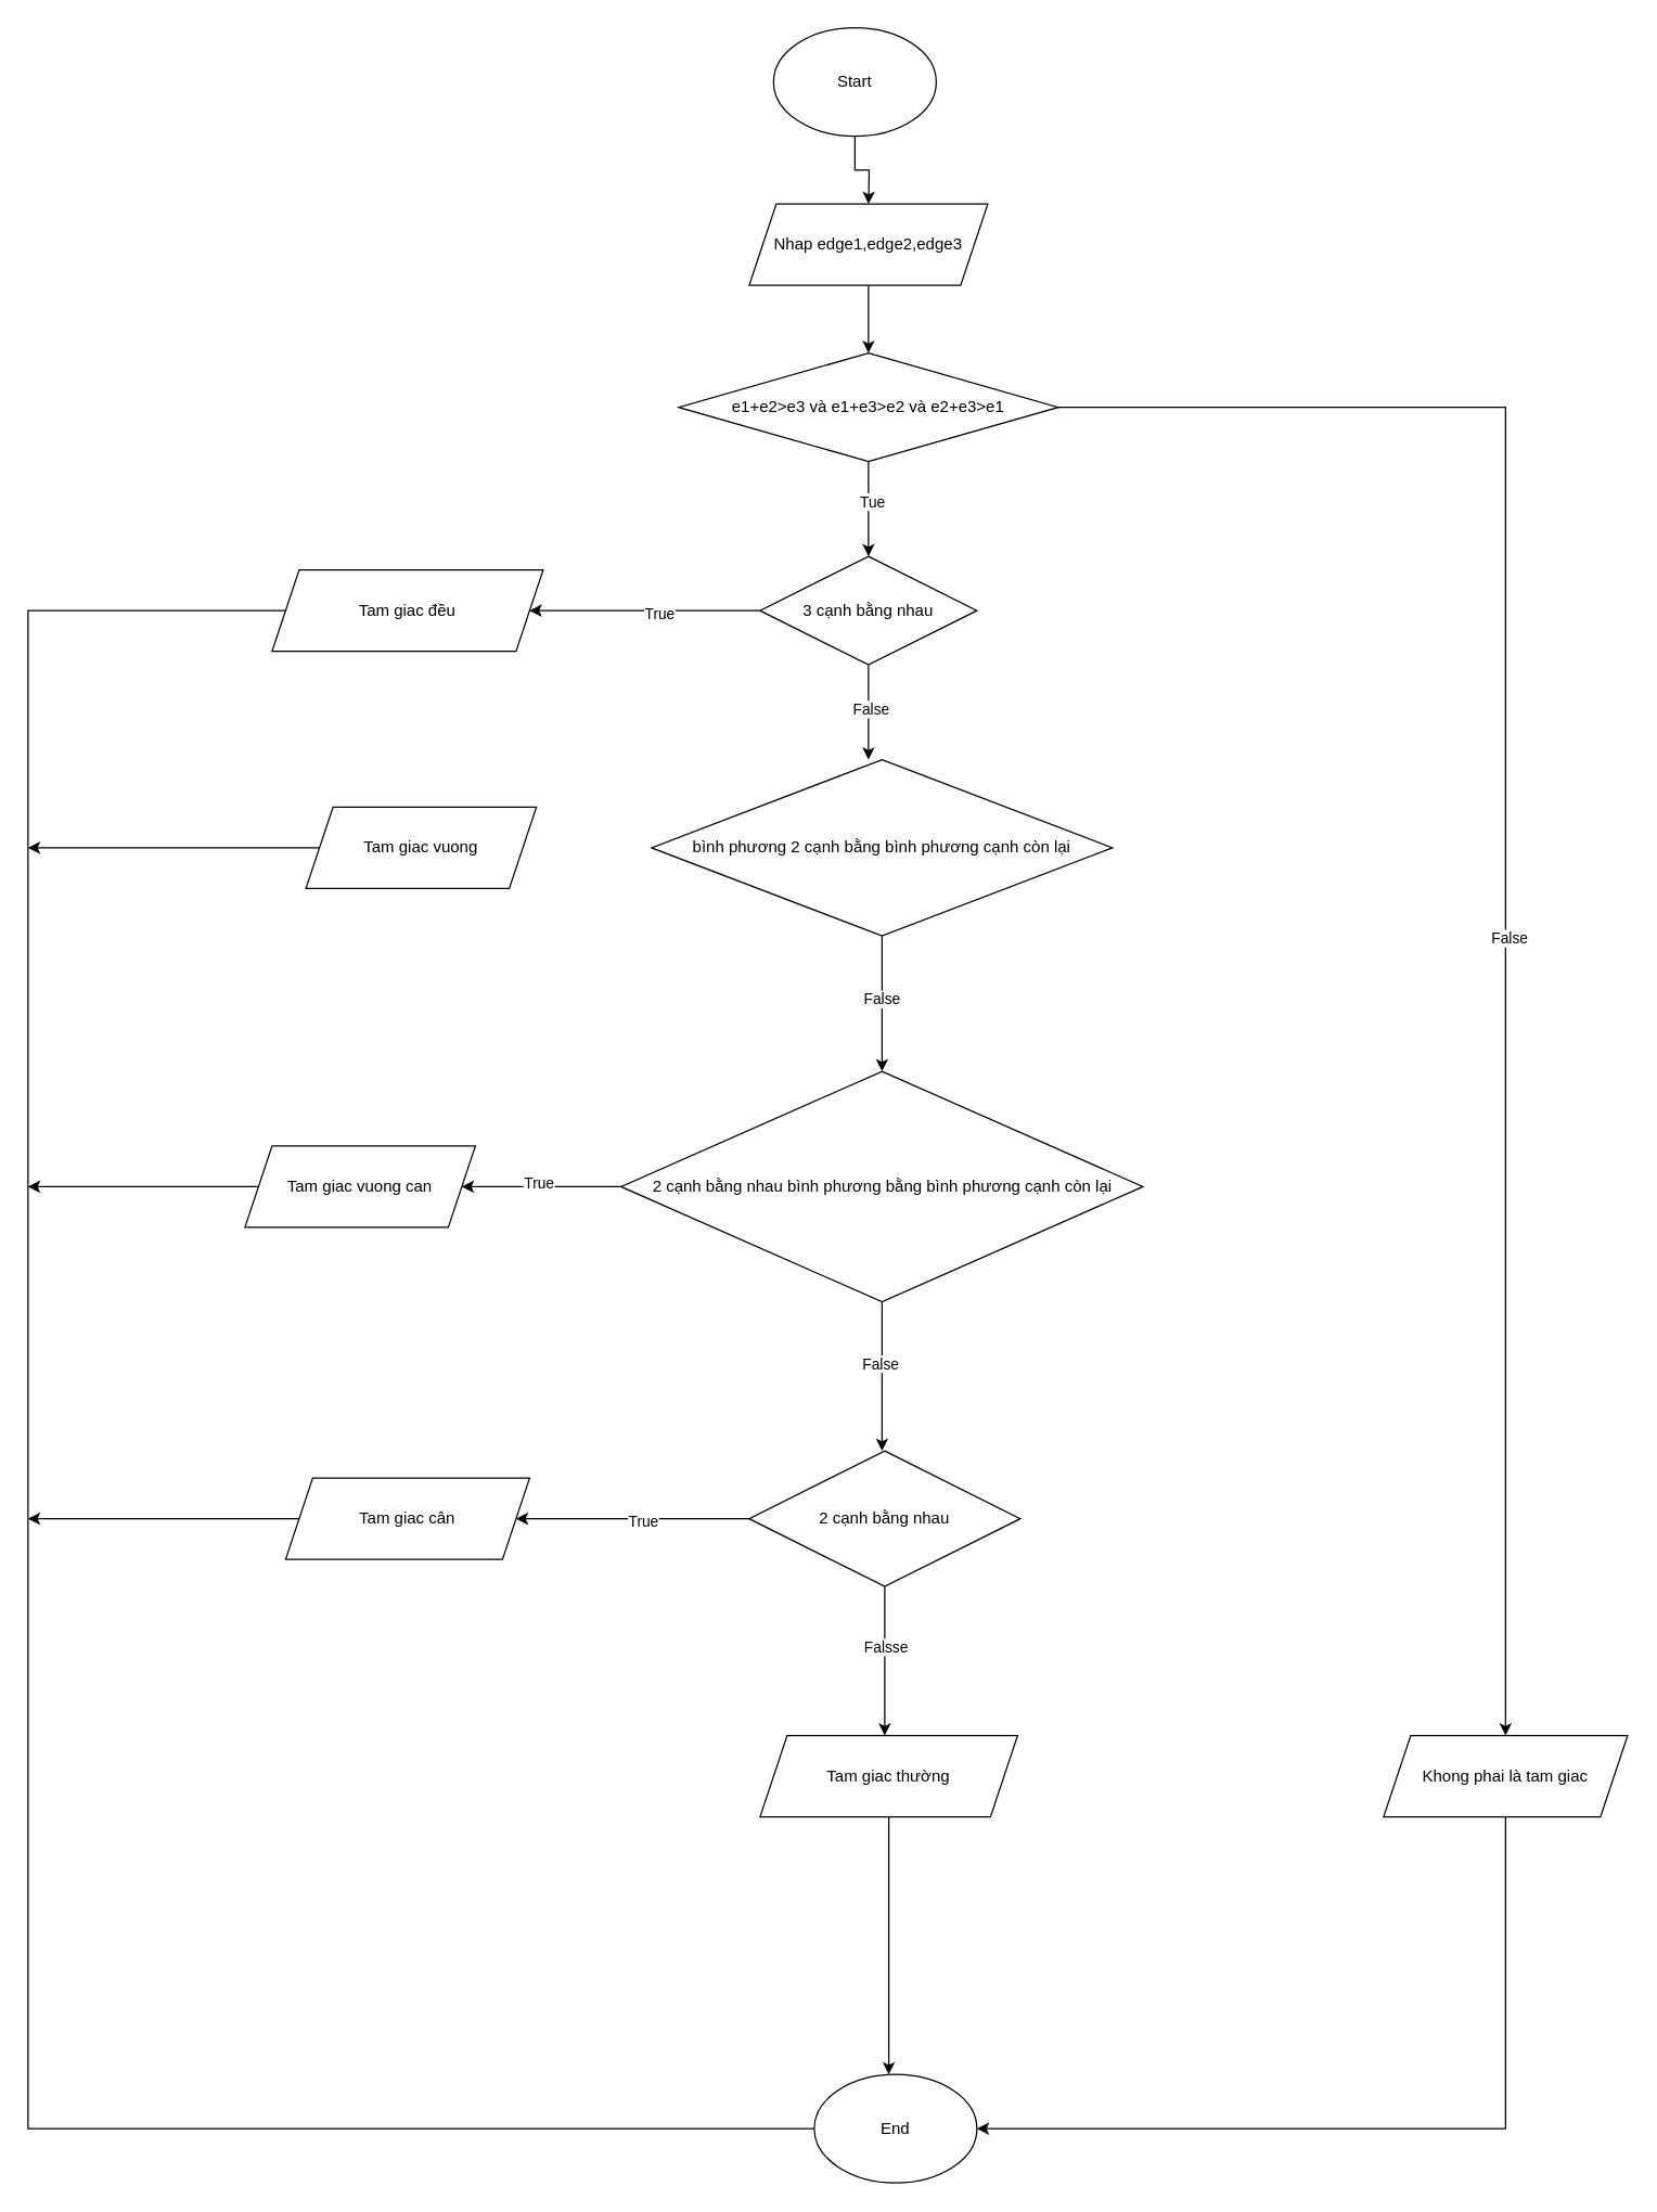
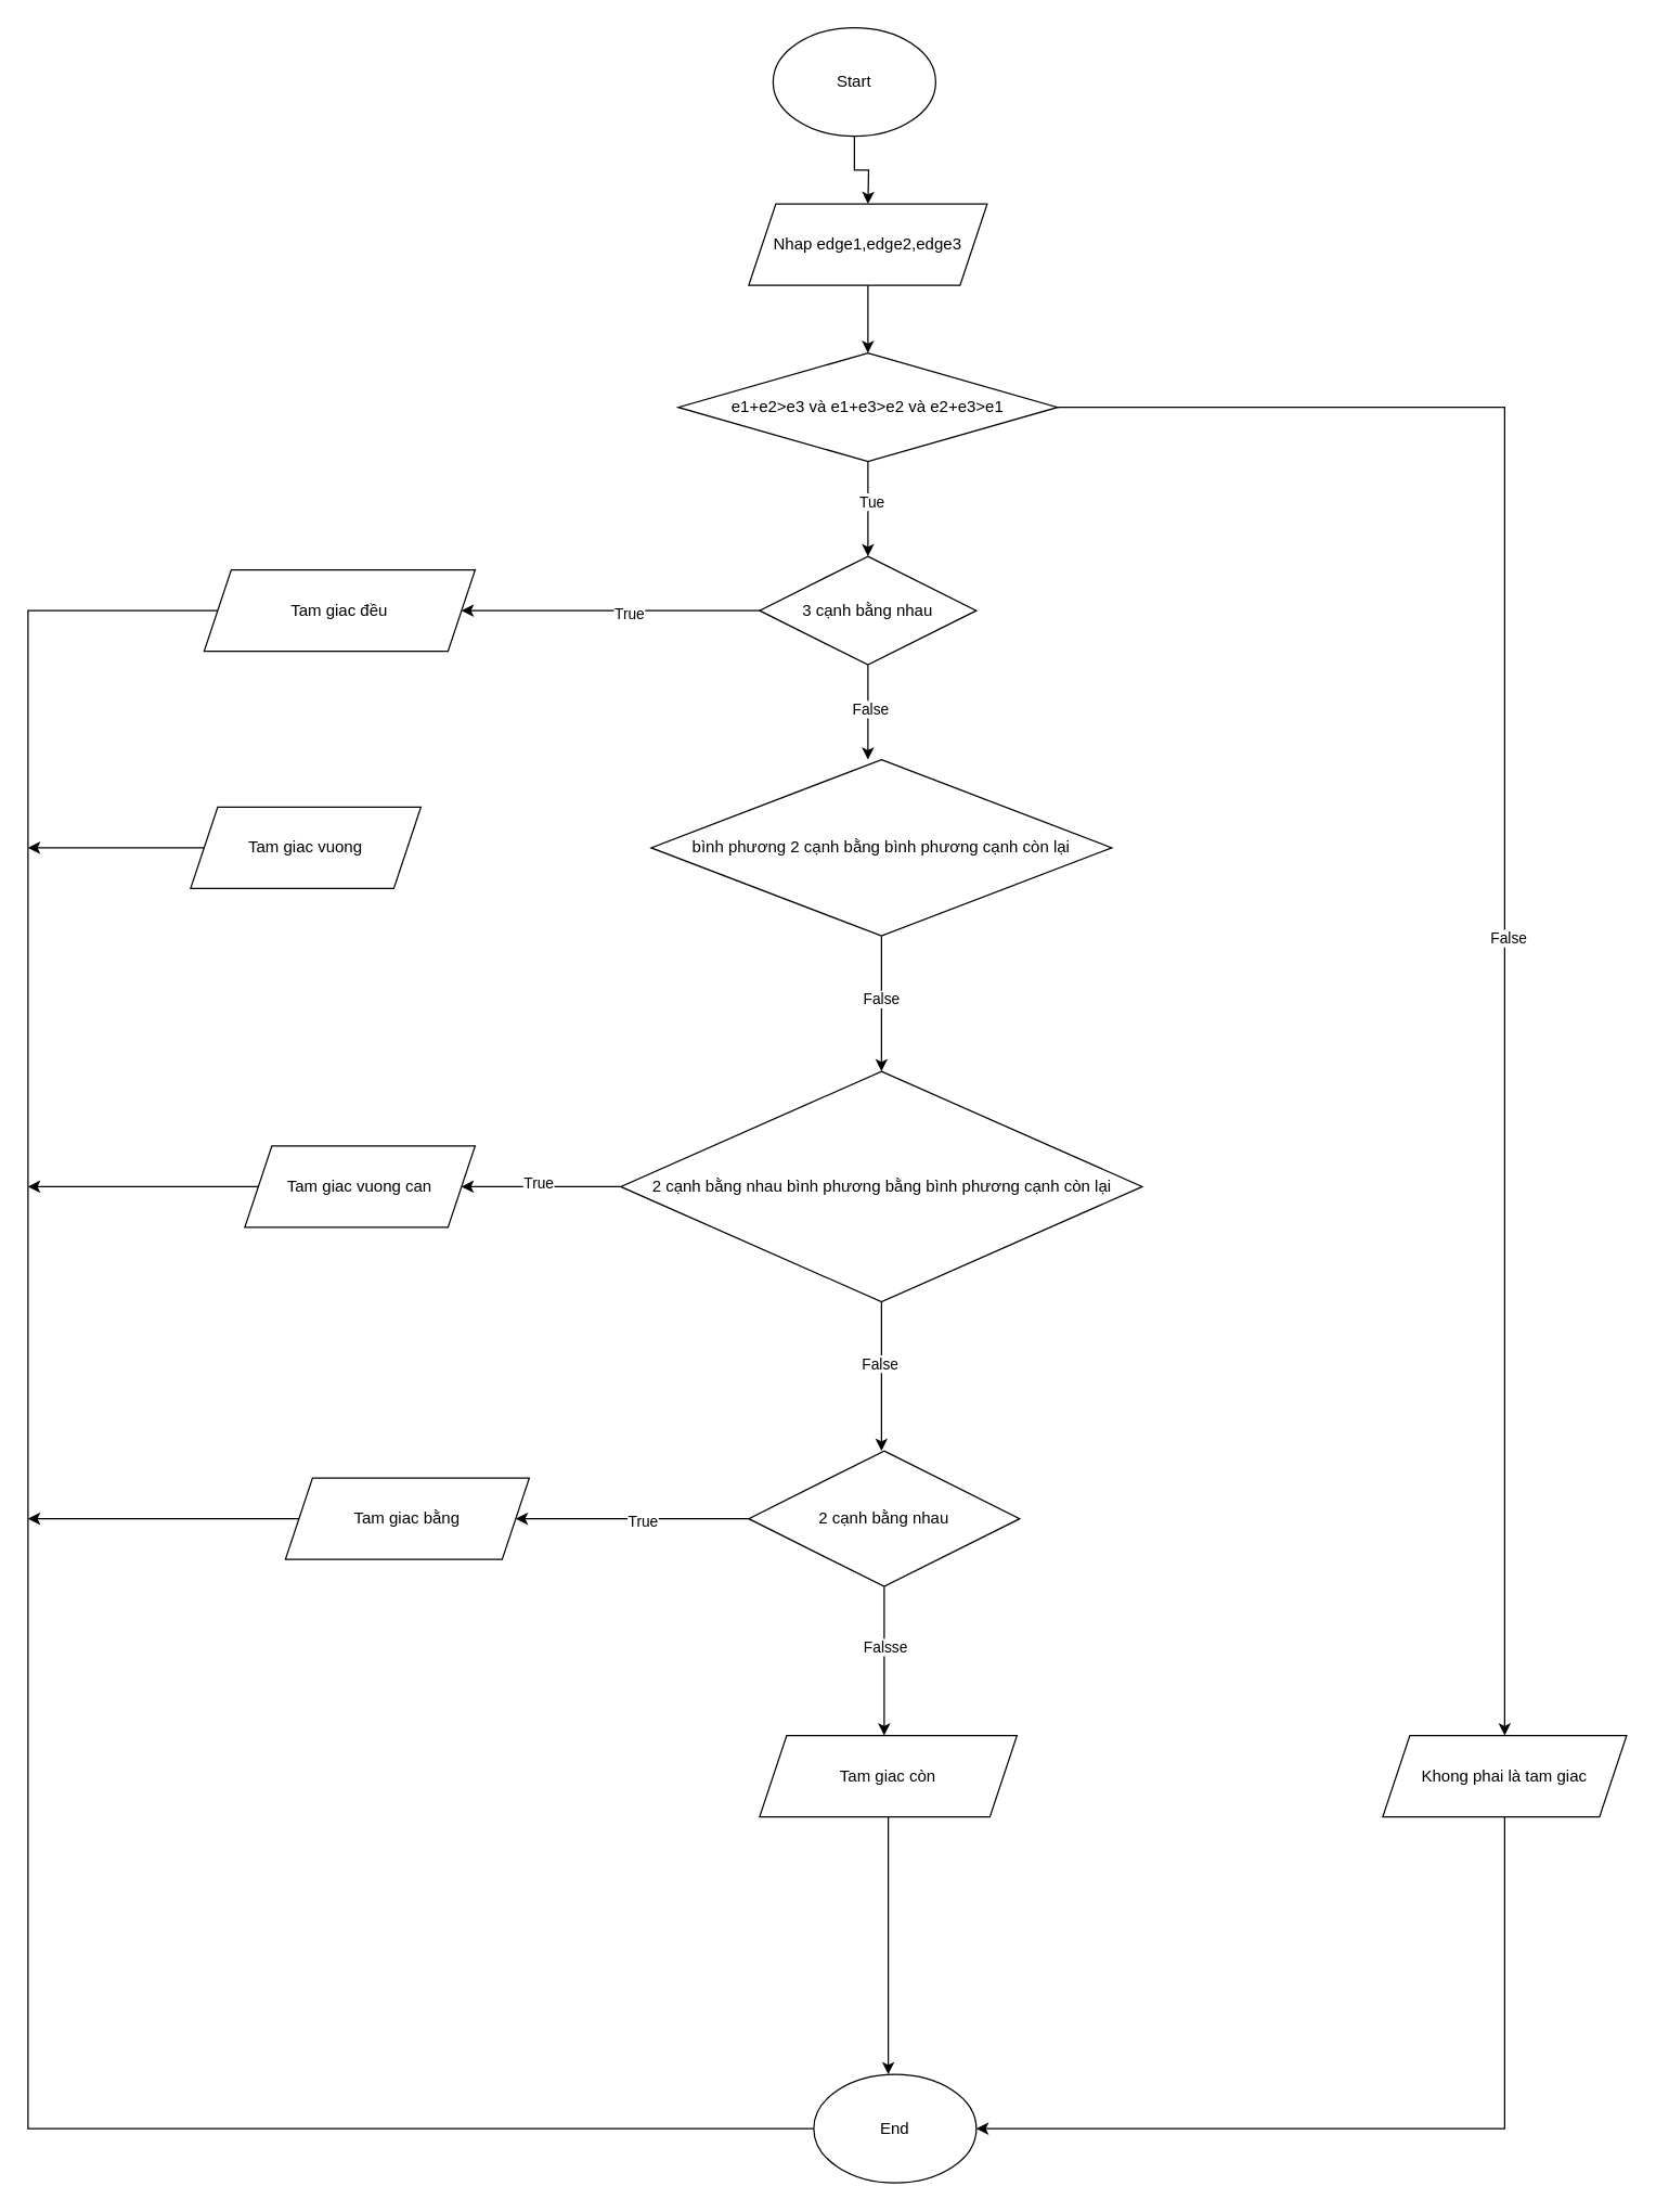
  <mxCell id="0" />
  <mxCell id="1" parent="0" />
  <mxCell id="2" style="edgeStyle=orthogonalEdgeStyle;rounded=0;orthogonalLoop=1;jettySize=auto;html=1;" parent="1" source="3" edge="1"><mxGeometry relative="1" as="geometry"><mxPoint x="640" y="150" as="targetPoint" /></mxGeometry></mxCell>
  <mxCell id="3" value="Start" style="ellipse;whiteSpace=wrap;html=1;" parent="1" vertex="1"><mxGeometry x="570" y="20" width="120" height="80" as="geometry" /></mxCell>
  <mxCell id="4" style="edgeStyle=orthogonalEdgeStyle;rounded=0;orthogonalLoop=1;jettySize=auto;html=1;" parent="1" source="5" edge="1"><mxGeometry relative="1" as="geometry"><mxPoint x="640" y="260" as="targetPoint" /></mxGeometry></mxCell>
  <mxCell id="5" value="Nhap edge1,edge2,edge3" style="shape=parallelogram;perimeter=parallelogramPerimeter;whiteSpace=wrap;html=1;fixedSize=1;" parent="1" vertex="1"><mxGeometry x="552" y="150" width="176" height="60" as="geometry" /></mxCell>
  <mxCell id="6" style="edgeStyle=orthogonalEdgeStyle;rounded=0;orthogonalLoop=1;jettySize=auto;html=1;" parent="1" source="10" edge="1"><mxGeometry relative="1" as="geometry"><mxPoint x="640" y="410" as="targetPoint" /></mxGeometry></mxCell>
  <mxCell id="7" value="Tue" style="edgeLabel;html=1;align=center;verticalAlign=middle;resizable=0;points=[];" parent="6" vertex="1" connectable="0"><mxGeometry x="-0.187" y="2" relative="1" as="geometry"><mxPoint as="offset" /></mxGeometry></mxCell>
  <mxCell id="8" style="edgeStyle=orthogonalEdgeStyle;rounded=0;orthogonalLoop=1;jettySize=auto;html=1;entryX=0.5;entryY=0;entryDx=0;entryDy=0;" parent="1" source="10" target="12" edge="1"><mxGeometry relative="1" as="geometry"><mxPoint x="1030" y="510" as="targetPoint" /></mxGeometry></mxCell>
  <mxCell id="9" value="False" style="edgeLabel;html=1;align=center;verticalAlign=middle;resizable=0;points=[];" parent="8" vertex="1" connectable="0"><mxGeometry x="0.1" y="2" relative="1" as="geometry"><mxPoint as="offset" /></mxGeometry></mxCell>
  <mxCell id="10" value="e1+e2&amp;gt;e3 và e1+e3&amp;gt;e2 và e2+e3&amp;gt;e1" style="rhombus;whiteSpace=wrap;html=1;" parent="1" vertex="1"><mxGeometry x="500" y="260" width="280" height="80" as="geometry" /></mxCell>
  <mxCell id="11" style="edgeStyle=orthogonalEdgeStyle;rounded=0;orthogonalLoop=1;jettySize=auto;html=1;entryX=1;entryY=0.5;entryDx=0;entryDy=0;" parent="1" source="12" target="41" edge="1"><mxGeometry relative="1" as="geometry"><mxPoint x="1110" y="1580" as="targetPoint" /><Array as="points"><mxPoint x="1110" y="1570" /></Array></mxGeometry></mxCell>
  <mxCell id="12" value="Khong phai là tam giac" style="shape=parallelogram;perimeter=parallelogramPerimeter;whiteSpace=wrap;html=1;fixedSize=1;" parent="1" vertex="1"><mxGeometry x="1020" y="1280" width="180" height="60" as="geometry" /></mxCell>
  <mxCell id="13" style="edgeStyle=orthogonalEdgeStyle;rounded=0;orthogonalLoop=1;jettySize=auto;html=1;" parent="1" source="17" edge="1"><mxGeometry relative="1" as="geometry"><mxPoint x="640" y="560" as="targetPoint" /></mxGeometry></mxCell>
  <mxCell id="14" value="False" style="edgeLabel;html=1;align=center;verticalAlign=middle;resizable=0;points=[];" parent="13" vertex="1" connectable="0"><mxGeometry x="-0.083" y="1" relative="1" as="geometry"><mxPoint as="offset" /></mxGeometry></mxCell>
  <mxCell id="15" style="edgeStyle=orthogonalEdgeStyle;rounded=0;orthogonalLoop=1;jettySize=auto;html=1;exitX=0;exitY=0.5;exitDx=0;exitDy=0;entryX=1;entryY=0.5;entryDx=0;entryDy=0;" parent="1" source="17" target="19" edge="1"><mxGeometry relative="1" as="geometry"><mxPoint x="490" y="450" as="targetPoint" /></mxGeometry></mxCell>
  <mxCell id="16" value="True" style="edgeLabel;html=1;align=center;verticalAlign=middle;resizable=0;points=[];" parent="15" vertex="1" connectable="0"><mxGeometry x="-0.121" y="2" relative="1" as="geometry"><mxPoint as="offset" /></mxGeometry></mxCell>
  <mxCell id="17" value="3 cạnh bằng nhau" style="rhombus;whiteSpace=wrap;html=1;" parent="1" vertex="1"><mxGeometry x="560" y="410" width="160" height="80" as="geometry" /></mxCell>
  <mxCell id="18" style="edgeStyle=orthogonalEdgeStyle;rounded=0;orthogonalLoop=1;jettySize=auto;html=1;entryX=0;entryY=0.5;entryDx=0;entryDy=0;endArrow=none;" parent="1" source="19" target="41" edge="1"><mxGeometry relative="1" as="geometry"><mxPoint x="20" y="1550" as="targetPoint" /><Array as="points"><mxPoint x="20" y="450" /><mxPoint x="20" y="1570" /></Array></mxGeometry></mxCell>
- <mxCell id="19" value="Tam giac đều" style="shape=parallelogram;perimeter=parallelogramPerimeter;whiteSpace=wrap;html=1;fixedSize=1;" parent="1" vertex="1"><mxGeometry x="200" y="420" width="200" height="60" as="geometry" /></mxCell>
+ <mxCell id="19" value="Tam giac đều" style="shape=parallelogram;perimeter=parallelogramPerimeter;whiteSpace=wrap;html=1;fixedSize=1;" parent="1" vertex="1"><mxGeometry x="150" y="420" width="200" height="60" as="geometry" /></mxCell>
  <mxCell id="20" style="edgeStyle=orthogonalEdgeStyle;rounded=0;orthogonalLoop=1;jettySize=auto;html=1;entryX=0.5;entryY=0;entryDx=0;entryDy=0;" parent="1" source="22" target="29" edge="1"><mxGeometry relative="1" as="geometry" /></mxCell>
  <mxCell id="21" value="False" style="edgeLabel;html=1;align=center;verticalAlign=middle;resizable=0;points=[];" parent="20" vertex="1" connectable="0"><mxGeometry x="-0.078" y="-1" relative="1" as="geometry"><mxPoint as="offset" /></mxGeometry></mxCell>
  <mxCell id="22" value="bình phương 2 cạnh bằng bình phương cạnh còn lại" style="rhombus;whiteSpace=wrap;html=1;" parent="1" vertex="1"><mxGeometry x="480" y="560" width="340" height="130" as="geometry" /></mxCell>
  <mxCell id="23" style="edgeStyle=orthogonalEdgeStyle;rounded=0;orthogonalLoop=1;jettySize=auto;html=1;" parent="1" source="24" edge="1"><mxGeometry relative="1" as="geometry"><mxPoint x="20" y="625" as="targetPoint" /></mxGeometry></mxCell>
- <mxCell id="24" value="Tam giac vuong" style="shape=parallelogram;perimeter=parallelogramPerimeter;whiteSpace=wrap;html=1;fixedSize=1;" parent="1" vertex="1"><mxGeometry x="225" y="595" width="170" height="60" as="geometry" /></mxCell>
+ <mxCell id="24" value="Tam giac vuong" style="shape=parallelogram;perimeter=parallelogramPerimeter;whiteSpace=wrap;html=1;fixedSize=1;" parent="1" vertex="1"><mxGeometry x="140" y="595" width="170" height="60" as="geometry" /></mxCell>
  <mxCell id="25" style="edgeStyle=orthogonalEdgeStyle;rounded=0;orthogonalLoop=1;jettySize=auto;html=1;" parent="1" source="29" edge="1"><mxGeometry relative="1" as="geometry"><mxPoint x="650" y="1070" as="targetPoint" /></mxGeometry></mxCell>
  <mxCell id="26" value="False" style="edgeLabel;html=1;align=center;verticalAlign=middle;resizable=0;points=[];" parent="25" vertex="1" connectable="0"><mxGeometry x="-0.178" y="-2" relative="1" as="geometry"><mxPoint as="offset" /></mxGeometry></mxCell>
  <mxCell id="27" style="edgeStyle=orthogonalEdgeStyle;rounded=0;orthogonalLoop=1;jettySize=auto;html=1;" parent="1" source="29" edge="1"><mxGeometry relative="1" as="geometry"><mxPoint x="340" y="875" as="targetPoint" /></mxGeometry></mxCell>
  <mxCell id="28" value="True" style="edgeLabel;html=1;align=center;verticalAlign=middle;resizable=0;points=[];" parent="27" vertex="1" connectable="0"><mxGeometry x="0.046" y="-3" relative="1" as="geometry"><mxPoint as="offset" /></mxGeometry></mxCell>
  <mxCell id="29" value="2 cạnh bằng nhau bình phương bằng bình phương cạnh còn lại" style="rhombus;whiteSpace=wrap;html=1;" parent="1" vertex="1"><mxGeometry x="457.5" y="790" width="385" height="170" as="geometry" /></mxCell>
  <mxCell id="30" style="edgeStyle=orthogonalEdgeStyle;rounded=0;orthogonalLoop=1;jettySize=auto;html=1;" parent="1" source="31" edge="1"><mxGeometry relative="1" as="geometry"><mxPoint x="20" y="875" as="targetPoint" /></mxGeometry></mxCell>
  <mxCell id="31" value="Tam giac vuong can" style="shape=parallelogram;perimeter=parallelogramPerimeter;whiteSpace=wrap;html=1;fixedSize=1;" parent="1" vertex="1"><mxGeometry x="180" y="845" width="170" height="60" as="geometry" /></mxCell>
  <mxCell id="32" style="edgeStyle=orthogonalEdgeStyle;rounded=0;orthogonalLoop=1;jettySize=auto;html=1;" parent="1" source="36" edge="1"><mxGeometry relative="1" as="geometry"><mxPoint x="380" y="1120" as="targetPoint" /></mxGeometry></mxCell>
  <mxCell id="33" value="True" style="edgeLabel;html=1;align=center;verticalAlign=middle;resizable=0;points=[];" parent="32" vertex="1" connectable="0"><mxGeometry x="-0.073" y="1" relative="1" as="geometry"><mxPoint x="1" as="offset" /></mxGeometry></mxCell>
  <mxCell id="34" style="edgeStyle=orthogonalEdgeStyle;rounded=0;orthogonalLoop=1;jettySize=auto;html=1;" parent="1" source="36" edge="1"><mxGeometry relative="1" as="geometry"><mxPoint x="652" y="1280" as="targetPoint" /></mxGeometry></mxCell>
  <mxCell id="35" value="Falsse" style="edgeLabel;html=1;align=center;verticalAlign=middle;resizable=0;points=[];" parent="34" vertex="1" connectable="0"><mxGeometry x="-0.191" relative="1" as="geometry"><mxPoint y="-1" as="offset" /></mxGeometry></mxCell>
  <mxCell id="36" value="2 cạnh bằng nhau" style="rhombus;whiteSpace=wrap;html=1;" parent="1" vertex="1"><mxGeometry x="552" y="1070" width="200" height="100" as="geometry" /></mxCell>
  <mxCell id="37" style="edgeStyle=orthogonalEdgeStyle;rounded=0;orthogonalLoop=1;jettySize=auto;html=1;" parent="1" source="38" edge="1"><mxGeometry relative="1" as="geometry"><mxPoint x="20" y="1120" as="targetPoint" /></mxGeometry></mxCell>
- <mxCell id="38" value="Tam giac cân" style="shape=parallelogram;perimeter=parallelogramPerimeter;whiteSpace=wrap;html=1;fixedSize=1;" parent="1" vertex="1"><mxGeometry x="210" y="1090" width="180" height="60" as="geometry" /></mxCell>
+ <mxCell id="38" value="Tam giac bằng" style="shape=parallelogram;perimeter=parallelogramPerimeter;whiteSpace=wrap;html=1;fixedSize=1;" parent="1" vertex="1"><mxGeometry x="210" y="1090" width="180" height="60" as="geometry" /></mxCell>
  <mxCell id="39" style="edgeStyle=orthogonalEdgeStyle;rounded=0;orthogonalLoop=1;jettySize=auto;html=1;" parent="1" source="40" edge="1"><mxGeometry relative="1" as="geometry"><mxPoint x="655" y="1530" as="targetPoint" /></mxGeometry></mxCell>
- <mxCell id="40" value="Tam giac thường" style="shape=parallelogram;perimeter=parallelogramPerimeter;whiteSpace=wrap;html=1;fixedSize=1;" parent="1" vertex="1"><mxGeometry x="560" y="1280" width="190" height="60" as="geometry" /></mxCell>
+ <mxCell id="40" value="Tam giac còn" style="shape=parallelogram;perimeter=parallelogramPerimeter;whiteSpace=wrap;html=1;fixedSize=1;" parent="1" vertex="1"><mxGeometry x="560" y="1280" width="190" height="60" as="geometry" /></mxCell>
  <mxCell id="41" value="End" style="ellipse;whiteSpace=wrap;html=1;" parent="1" vertex="1"><mxGeometry x="600" y="1530" width="120" height="80" as="geometry" /></mxCell>
